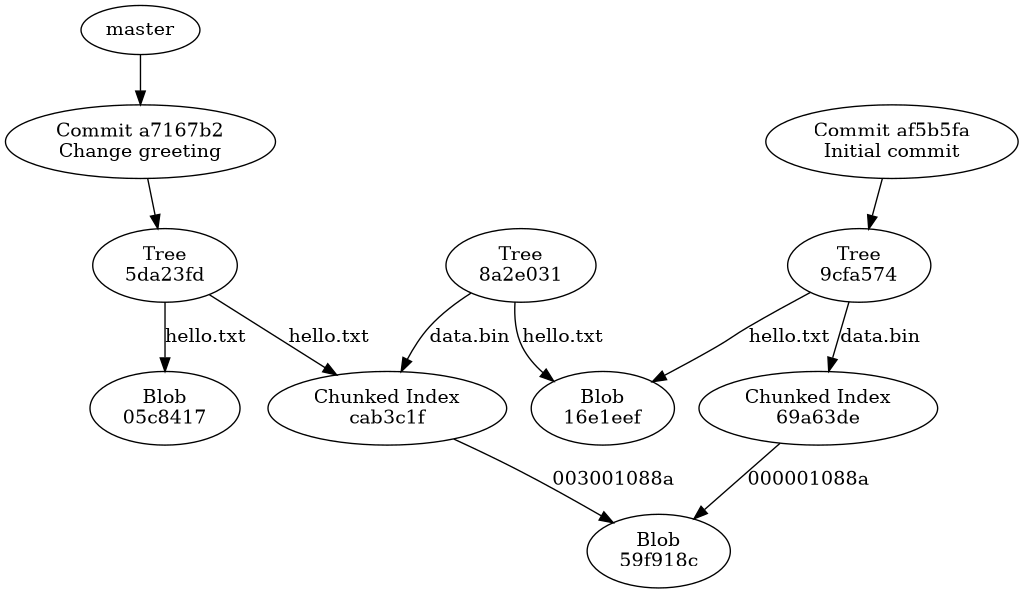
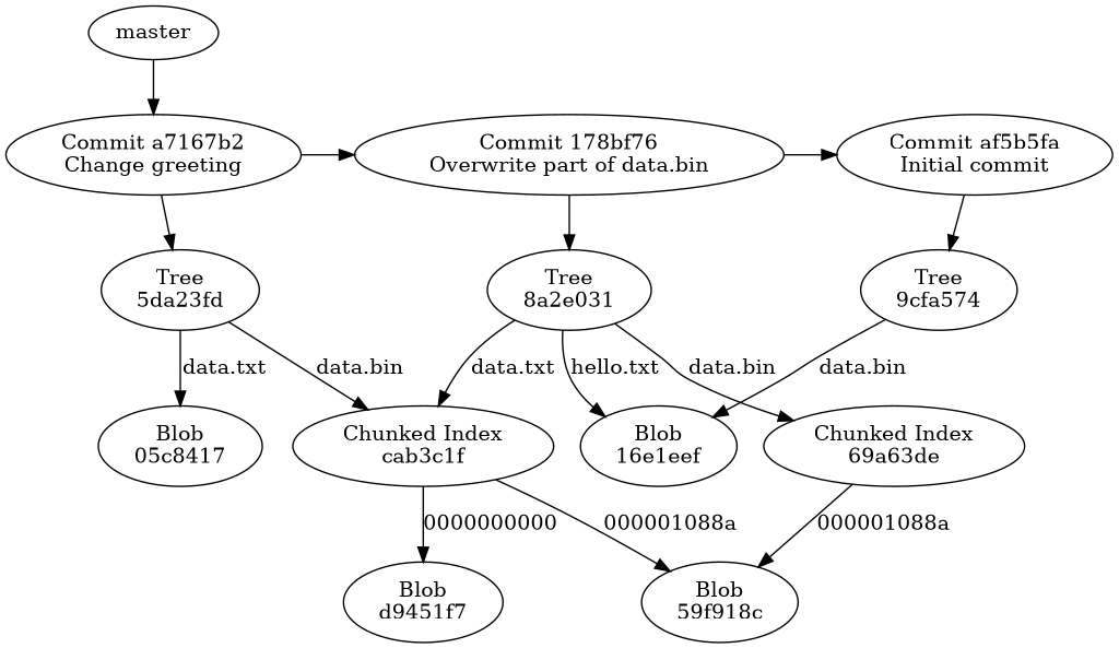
  digraph {
    n1 [label="Commit af5b5fa\nInitial commit"]
+   n2 [label="Commit 178bf76\nOverwrite part of data.bin"]
    n3 [label="Commit a7167b2\nChange greeting"]
    n4 [label="Tree\n9cfa574"]
    n5 [label="Tree\n8a2e031"]
    n6 [label="Tree\n5da23fd"]
    master
    n8 [label="Chunked Index\n69a63de"]
    n9 [label="Blob\n16e1eef"]
    n10 [label="Chunked Index\ncab3c1f"]
    n11 [label="Blob\n05c8417"]
    n12 [label="Blob\n59f918c"]
+   n13 [label="Blob\nd9451f7"]
    subgraph sub_1 {
      rank=same
      n1
+     n2
      n3
    }
    n1 -> n4
+   n2 -> n1
+   n2 -> n5
+   n3 -> n2
    n3 -> n6
-   n4 -> n8 [label="data.bin"]
-   n4 -> n9 [label="hello.txt"]
+   n5 -> n8 [label="data.bin"]
+   n4 -> n9 [label="data.bin"]
    n5 -> n9 [label="hello.txt"]
-   n5 -> n10 [label="data.bin"]
-   n6 -> n10 [label="hello.txt"]
-   n6 -> n11 [label="hello.txt"]
+   n5 -> n10 [label="data.txt"]
+   n6 -> n10 [label="data.bin"]
+   n6 -> n11 [label="data.txt"]
    master -> n3
    n8 -> n12 [label="000001088a"]
-   n10 -> n12 [label="003001088a"]
+   n10 -> n12 [label="000001088a"]
+   n10 -> n13 [label=0000000000]
  }
